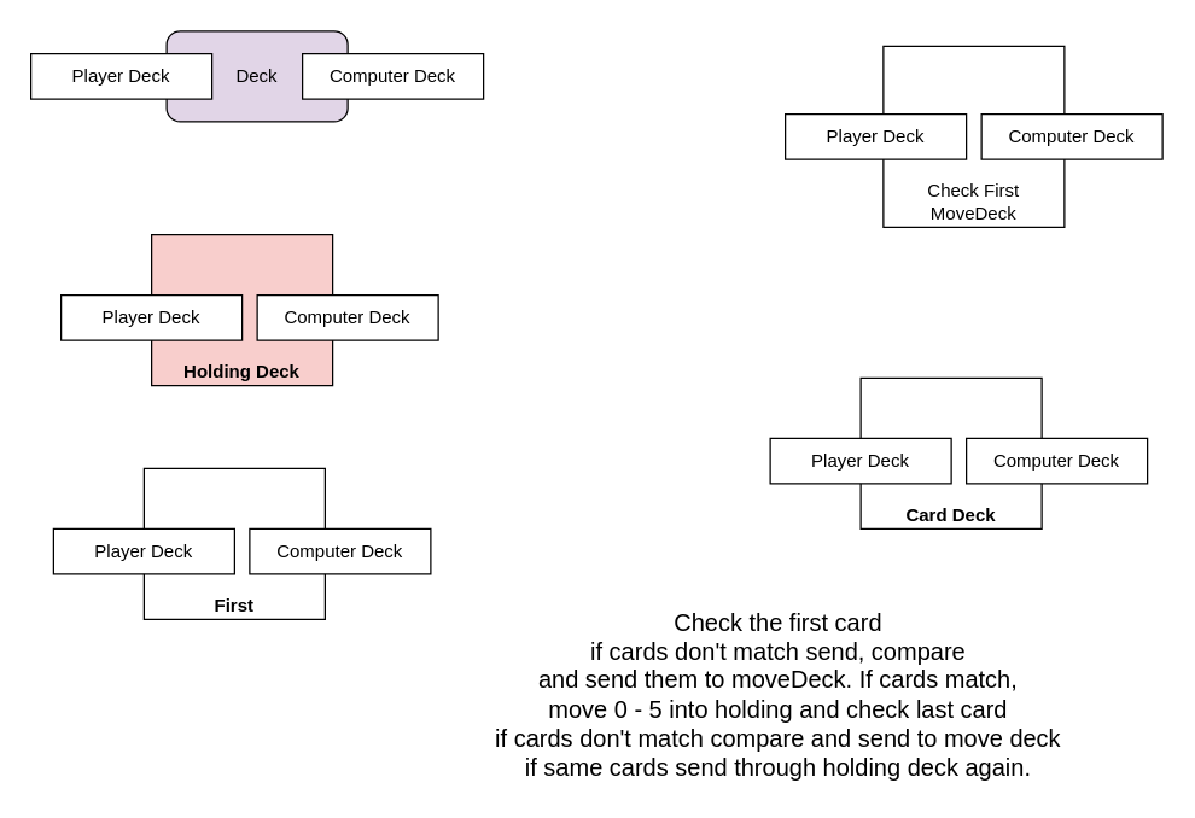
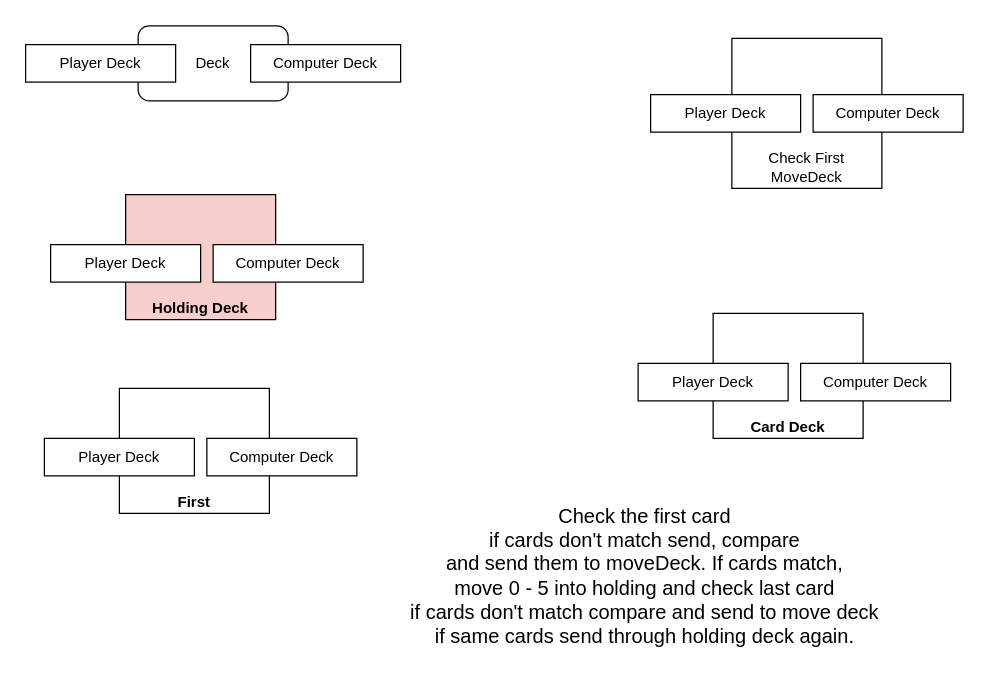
  <mxCell id="0" />
  <mxCell id="1" parent="0" />
- <mxCell id="2" value="Deck" style="rounded=1;whiteSpace=wrap;html=1;fillColor=#e1d5e7;" parent="1" vertex="1"><mxGeometry x="110" y="20" width="120" height="60" as="geometry" /></mxCell>
+ <mxCell id="2" value="Deck" style="rounded=1;whiteSpace=wrap;html=1;" parent="1" vertex="1"><mxGeometry x="110" y="20" width="120" height="60" as="geometry" /></mxCell>
  <mxCell id="3" value="Player Deck" style="rounded=0;whiteSpace=wrap;html=1;" parent="1" vertex="1"><mxGeometry x="20" y="35" width="120" height="30" as="geometry" /></mxCell>
  <mxCell id="4" value="Computer Deck" style="rounded=0;whiteSpace=wrap;html=1;" parent="1" vertex="1"><mxGeometry x="200" y="35" width="120" height="30" as="geometry" /></mxCell>
  <mxCell id="5" value="Holding Deck" style="rounded=0;whiteSpace=wrap;html=1;verticalAlign=bottom;fontStyle=1;fillColor=#f8cecc;" parent="1" vertex="1"><mxGeometry x="100" y="155" width="120" height="100" as="geometry" /></mxCell>
  <mxCell id="6" value="Player Deck" style="rounded=0;whiteSpace=wrap;html=1;" parent="1" vertex="1"><mxGeometry x="40" y="195" width="120" height="30" as="geometry" /></mxCell>
  <mxCell id="7" value="Computer Deck" style="rounded=0;whiteSpace=wrap;html=1;" parent="1" vertex="1"><mxGeometry x="170" y="195" width="120" height="30" as="geometry" /></mxCell>
  <mxCell id="8" value="Check First MoveDeck" style="rounded=0;whiteSpace=wrap;html=1;verticalAlign=bottom;" parent="1" vertex="1"><mxGeometry x="585" y="30" width="120" height="120" as="geometry" /></mxCell>
  <mxCell id="9" value="Player Deck" style="rounded=0;whiteSpace=wrap;html=1;" parent="1" vertex="1"><mxGeometry x="520" y="75" width="120" height="30" as="geometry" /></mxCell>
  <mxCell id="10" value="Computer Deck" style="rounded=0;whiteSpace=wrap;html=1;" parent="1" vertex="1"><mxGeometry x="650" y="75" width="120" height="30" as="geometry" /></mxCell>
  <mxCell id="11" value="First" style="rounded=0;whiteSpace=wrap;html=1;verticalAlign=bottom;fontStyle=1" parent="1" vertex="1"><mxGeometry x="95" y="310" width="120" height="100" as="geometry" /></mxCell>
  <mxCell id="12" value="Player Deck" style="rounded=0;whiteSpace=wrap;html=1;" parent="1" vertex="1"><mxGeometry x="35" y="350" width="120" height="30" as="geometry" /></mxCell>
  <mxCell id="13" value="Computer Deck" style="rounded=0;whiteSpace=wrap;html=1;" parent="1" vertex="1"><mxGeometry x="165" y="350" width="120" height="30" as="geometry" /></mxCell>
  <mxCell id="14" value="Card Deck" style="rounded=0;whiteSpace=wrap;html=1;verticalAlign=bottom;fontStyle=1" parent="1" vertex="1"><mxGeometry x="570" y="250" width="120" height="100" as="geometry" /></mxCell>
  <mxCell id="15" value="Player Deck" style="rounded=0;whiteSpace=wrap;html=1;" parent="1" vertex="1"><mxGeometry x="510" y="290" width="120" height="30" as="geometry" /></mxCell>
  <mxCell id="16" value="Computer Deck" style="rounded=0;whiteSpace=wrap;html=1;" parent="1" vertex="1"><mxGeometry x="640" y="290" width="120" height="30" as="geometry" /></mxCell>
  <mxCell id="17" value="Check the first card&lt;br style=&quot;font-size: 16px;&quot;&gt;if cards don't match send, compare&lt;br style=&quot;font-size: 16px;&quot;&gt;and send them to moveDeck. If cards match,&lt;br style=&quot;font-size: 16px;&quot;&gt;move 0 - 5 into holding and check last card&lt;br style=&quot;font-size: 16px;&quot;&gt;if cards don't match compare and send to move deck&lt;br style=&quot;font-size: 16px;&quot;&gt;if same cards send through holding deck again.&lt;br style=&quot;font-size: 16px;&quot;&gt;" style="text;html=1;align=center;verticalAlign=middle;resizable=0;points=[];autosize=1;strokeColor=none;fontSize=16;" vertex="1" parent="1"><mxGeometry x="320" y="400" width="390" height="120" as="geometry" /></mxCell>
